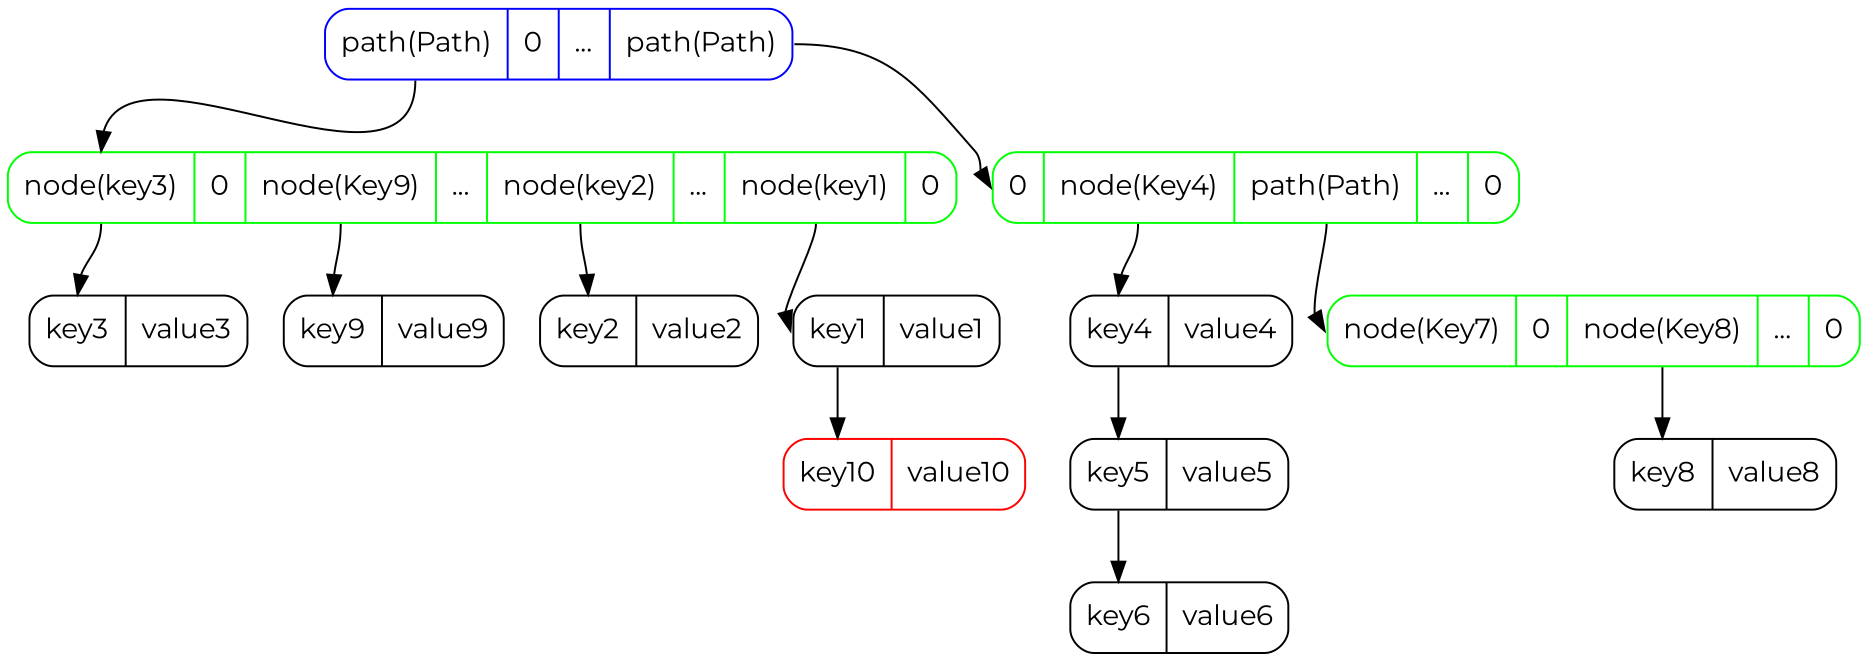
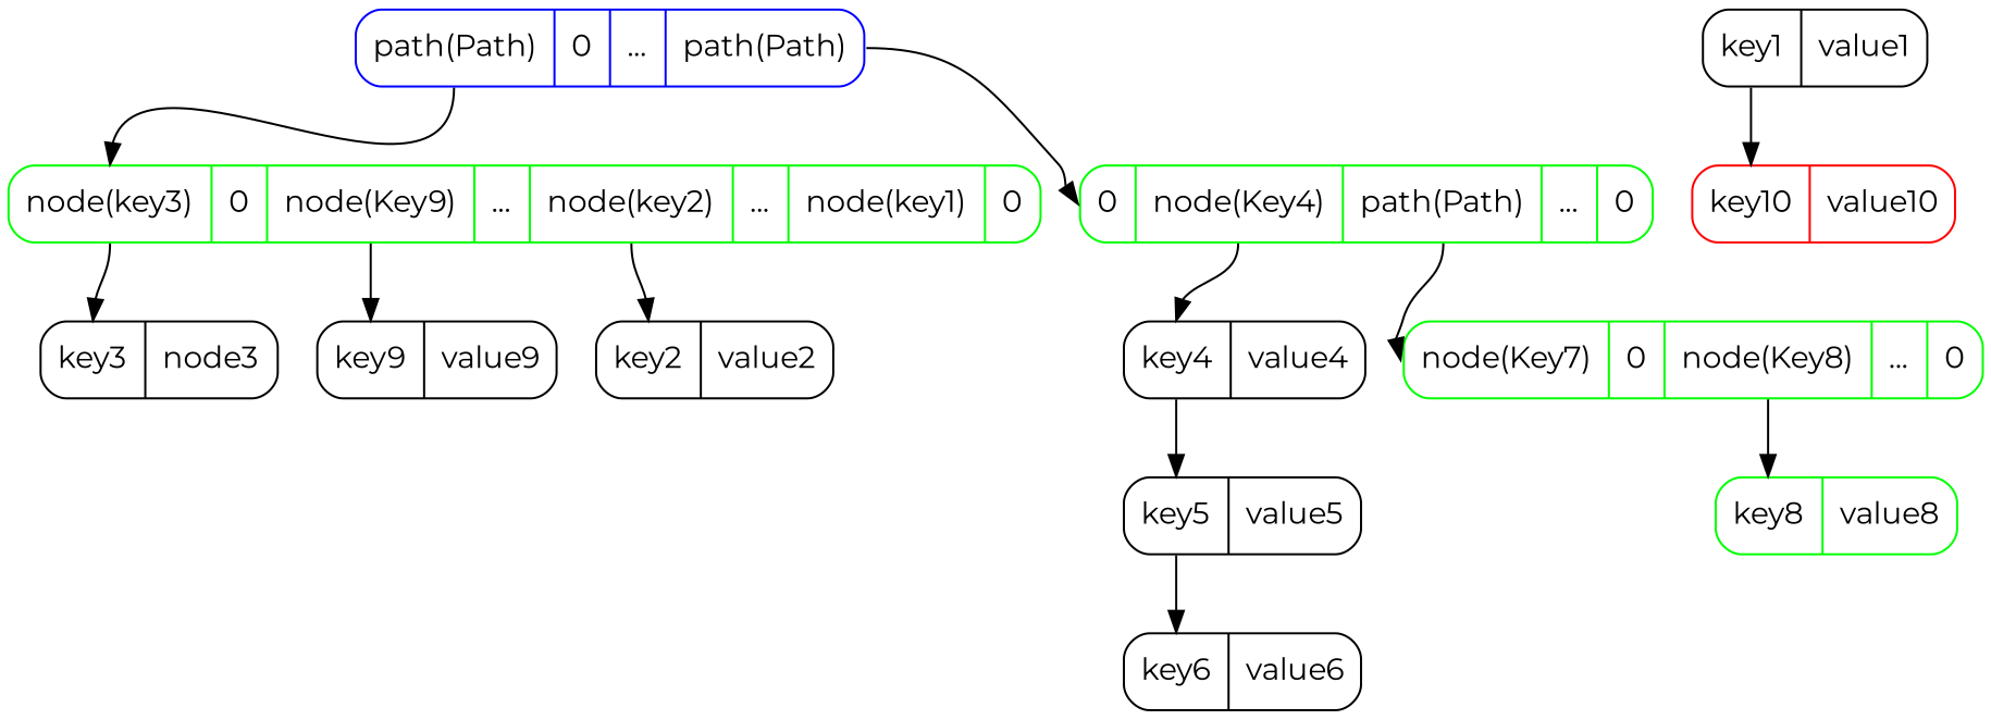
  digraph {
    fontname=Montserrat
    node [fontname=Montserrat shape=Mrecord]
    edge [fontname=Montserrat headport=f0 tailport=f0]
    n1 [color=blue label="<f0> path(Path)|<f1> 0|<f2> ...|<f3> path(Path)"]
    n2 [color=green label="<f0> 0|<f1> node(Key4)|<f2> path(Path)|<f3> ...|<f4> 0"]
    n3 [color=green label="<f0> node(key3)|<f1> 0|<f2> node(Key9)|<f3> ...|<f4> node(key2) |<f5>...|<f6>node(key1)|<f7> 0"]
    n4 [color=green label="<f0> node(Key7)|<f1> 0|<f2> node(Key8)|<f3> ...|<f4> 0"]
    n5 [label="<f0> key4|<f1> value4"]
    n6 [label="<f0> key1|<f1> value1"]
    n7 [label="<f0> key2|<f1> value2"]
-   n8 [label="<f0> key3|<f1> value3"]
+   n8 [label="<f0> key3|<f1> node3"]
    n9 [label="<f0> key9|<f1> value9"]
    n10 [color=red label="<f0> key10|<f1> value10"]
-   n11 [label="<f0> key8|<f1> value8"]
+   n11 [label="<f0> key8|<f1> value8" color=green]
    n12 [label="<f0> key5|<f1> value5"]
    n13 [label="<f0> key6|<f1> value6"]
    n1 -> n2 [tailport=f3]
    n1 -> n3
    n2 -> n4 [tailport=f2]
    n2 -> n5 [tailport=f1]
-   n3 -> n6 [tailport=f6]
    n3 -> n7 [tailport=f4]
    n3 -> n8
    n3 -> n9 [tailport=f2]
    n4 -> n11 [tailport=f2]
    n5 -> n12
    n6 -> n10
    n12 -> n13
  }
